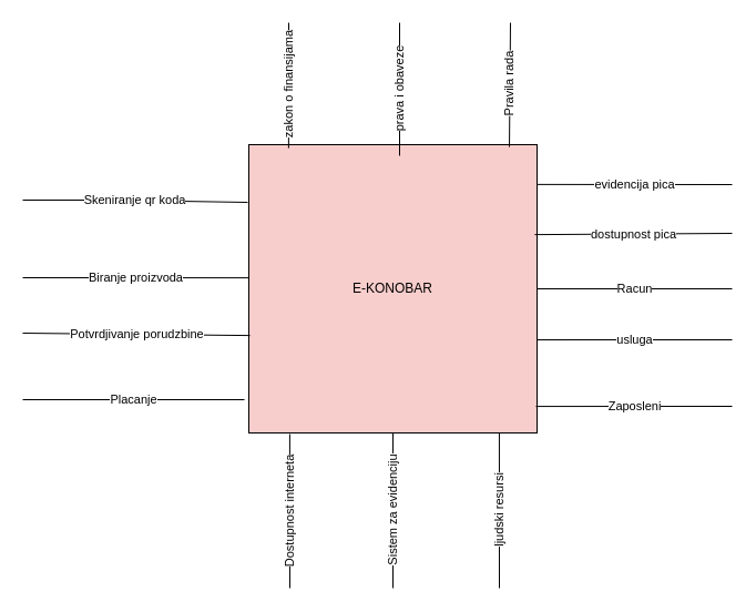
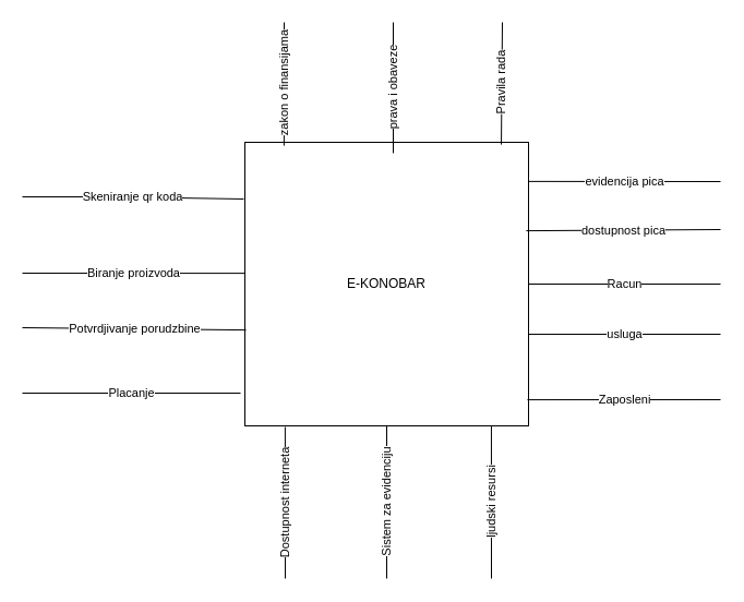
  <mxCell id="0" />
  <mxCell id="1" parent="0" />
- <mxCell id="2" value="E-KONOBAR" style="whiteSpace=wrap;html=1;aspect=fixed;fillColor=#f8cecc;" vertex="1" parent="1"><mxGeometry x="224" y="130" width="260" height="260" as="geometry" /></mxCell>
+ <mxCell id="2" value="E-KONOBAR" style="whiteSpace=wrap;html=1;aspect=fixed;" vertex="1" parent="1"><mxGeometry x="224" y="130" width="260" height="260" as="geometry" /></mxCell>
  <mxCell id="3" value="Pravila rada" style="endArrow=none;html=1;rounded=0;exitX=0.904;exitY=0.008;exitDx=0;exitDy=0;exitPerimeter=0;horizontal=0;" edge="1" parent="1" source="2"><mxGeometry width="50" height="50" relative="1" as="geometry"><mxPoint x="410" y="70" as="sourcePoint" /><mxPoint x="460" y="20" as="targetPoint" /></mxGeometry></mxCell>
  <mxCell id="4" value="prava i obaveze" style="endArrow=none;html=1;rounded=0;horizontal=0;" edge="1" parent="1"><mxGeometry width="50" height="50" relative="1" as="geometry"><mxPoint x="360" y="140" as="sourcePoint" /><mxPoint x="360" y="20" as="targetPoint" /></mxGeometry></mxCell>
  <mxCell id="5" value="zakon o finansijama" style="endArrow=none;html=1;rounded=0;exitX=0.138;exitY=0.012;exitDx=0;exitDy=0;exitPerimeter=0;horizontal=0;" edge="1" parent="1" source="2"><mxGeometry width="50" height="50" relative="1" as="geometry"><mxPoint x="260" y="140" as="sourcePoint" /><mxPoint x="260" y="20" as="targetPoint" /></mxGeometry></mxCell>
  <mxCell id="6" value="Placanje" style="endArrow=none;html=1;rounded=0;" edge="1" parent="1"><mxGeometry width="50" height="50" relative="1" as="geometry"><mxPoint x="20" y="360" as="sourcePoint" /><mxPoint x="220" y="360" as="targetPoint" /></mxGeometry></mxCell>
  <mxCell id="7" value="ljudski resursi" style="endArrow=none;html=1;rounded=0;entryX=0.869;entryY=1;entryDx=0;entryDy=0;entryPerimeter=0;horizontal=0;" edge="1" parent="1" target="2"><mxGeometry width="50" height="50" relative="1" as="geometry"><mxPoint x="450" y="530" as="sourcePoint" /><mxPoint x="460" y="420" as="targetPoint" /></mxGeometry></mxCell>
  <mxCell id="8" value="Sistem za evidenciju" style="endArrow=none;html=1;rounded=0;entryX=0.5;entryY=1;entryDx=0;entryDy=0;horizontal=0;" edge="1" parent="1" target="2"><mxGeometry width="50" height="50" relative="1" as="geometry"><mxPoint x="354" y="530" as="sourcePoint" /><mxPoint x="379" y="420" as="targetPoint" /></mxGeometry></mxCell>
  <mxCell id="9" value="Dostupnost interneta" style="endArrow=none;html=1;rounded=0;entryX=0.142;entryY=1.004;entryDx=0;entryDy=0;entryPerimeter=0;verticalAlign=middle;horizontal=0;" edge="1" parent="1" target="2"><mxGeometry width="50" height="50" relative="1" as="geometry"><mxPoint x="261" y="530" as="sourcePoint" /><mxPoint x="300" y="420" as="targetPoint" /></mxGeometry></mxCell>
  <mxCell id="10" value="Zaposleni" style="endArrow=none;html=1;rounded=0;exitX=0.996;exitY=0.908;exitDx=0;exitDy=0;exitPerimeter=0;" edge="1" parent="1" source="2"><mxGeometry width="50" height="50" relative="1" as="geometry"><mxPoint x="530" y="350" as="sourcePoint" /><mxPoint x="660" y="366" as="targetPoint" /></mxGeometry></mxCell>
  <mxCell id="11" value="usluga" style="endArrow=none;html=1;rounded=0;exitX=1;exitY=0.677;exitDx=0;exitDy=0;exitPerimeter=0;" edge="1" parent="1" source="2"><mxGeometry width="50" height="50" relative="1" as="geometry"><mxPoint x="530" y="310" as="sourcePoint" /><mxPoint x="660" y="306" as="targetPoint" /></mxGeometry></mxCell>
  <mxCell id="12" value="Racun" style="endArrow=none;html=1;rounded=0;exitX=1;exitY=0.5;exitDx=0;exitDy=0;" edge="1" parent="1" source="2"><mxGeometry width="50" height="50" relative="1" as="geometry"><mxPoint x="530" y="270" as="sourcePoint" /><mxPoint x="660" y="260" as="targetPoint" /></mxGeometry></mxCell>
  <mxCell id="13" value="dostupnost pica" style="endArrow=none;html=1;rounded=0;exitX=0.992;exitY=0.312;exitDx=0;exitDy=0;exitPerimeter=0;" edge="1" parent="1" source="2"><mxGeometry width="50" height="50" relative="1" as="geometry"><mxPoint x="530" y="230" as="sourcePoint" /><mxPoint x="660" y="210" as="targetPoint" /></mxGeometry></mxCell>
  <mxCell id="14" value="evidencija pica" style="endArrow=none;html=1;rounded=0;exitX=1;exitY=0.138;exitDx=0;exitDy=0;exitPerimeter=0;" edge="1" parent="1" source="2"><mxGeometry width="50" height="50" relative="1" as="geometry"><mxPoint x="530" y="190" as="sourcePoint" /><mxPoint x="660" y="166" as="targetPoint" /></mxGeometry></mxCell>
  <mxCell id="15" value="Potvrdjivanje porudzbine" style="endArrow=none;html=1;rounded=0;entryX=0.004;entryY=0.662;entryDx=0;entryDy=0;entryPerimeter=0;" edge="1" parent="1" target="2"><mxGeometry width="50" height="50" relative="1" as="geometry"><mxPoint x="20" y="300" as="sourcePoint" /><mxPoint x="180" y="270" as="targetPoint" /></mxGeometry></mxCell>
  <mxCell id="16" value="Biranje proizvoda" style="endArrow=none;html=1;rounded=0;entryX=0;entryY=0.462;entryDx=0;entryDy=0;entryPerimeter=0;" edge="1" parent="1" target="2"><mxGeometry width="50" height="50" relative="1" as="geometry"><mxPoint x="20" y="250" as="sourcePoint" /><mxPoint x="180" y="220" as="targetPoint" /></mxGeometry></mxCell>
  <mxCell id="17" value="Skeniranje qr koda" style="endArrow=none;html=1;rounded=0;entryX=-0.004;entryY=0.2;entryDx=0;entryDy=0;entryPerimeter=0;" edge="1" parent="1" target="2"><mxGeometry width="50" height="50" relative="1" as="geometry"><mxPoint x="20" y="180" as="sourcePoint" /><mxPoint x="170" y="160" as="targetPoint" /><Array as="points"><mxPoint x="100" y="180" /></Array></mxGeometry></mxCell>
